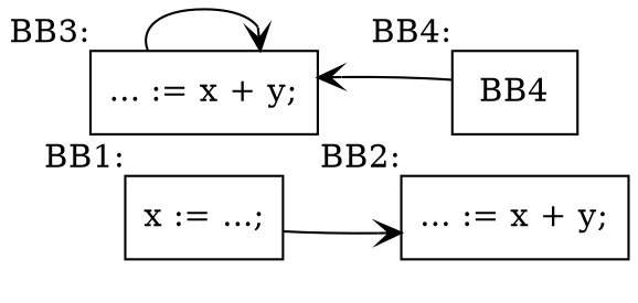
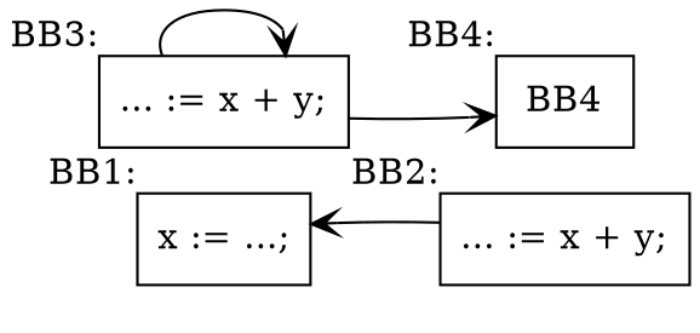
  digraph {
    rankdir=LR
    node [shape=box]
    edge [arrowhead=open]
    n1 [label="x := ...;\n" xlabel="BB1:"]
    n2 [label="... := x + y;\n" xlabel="BB2:"]
    n3 [label="... := x + y;\n" xlabel="BB3:"]
    BB4 [xlabel="BB4:"]
-   n1 -> n2
+   n2 -> n1
    n3 -> n3
-   BB4 -> n3
+   n3 -> BB4
  }
